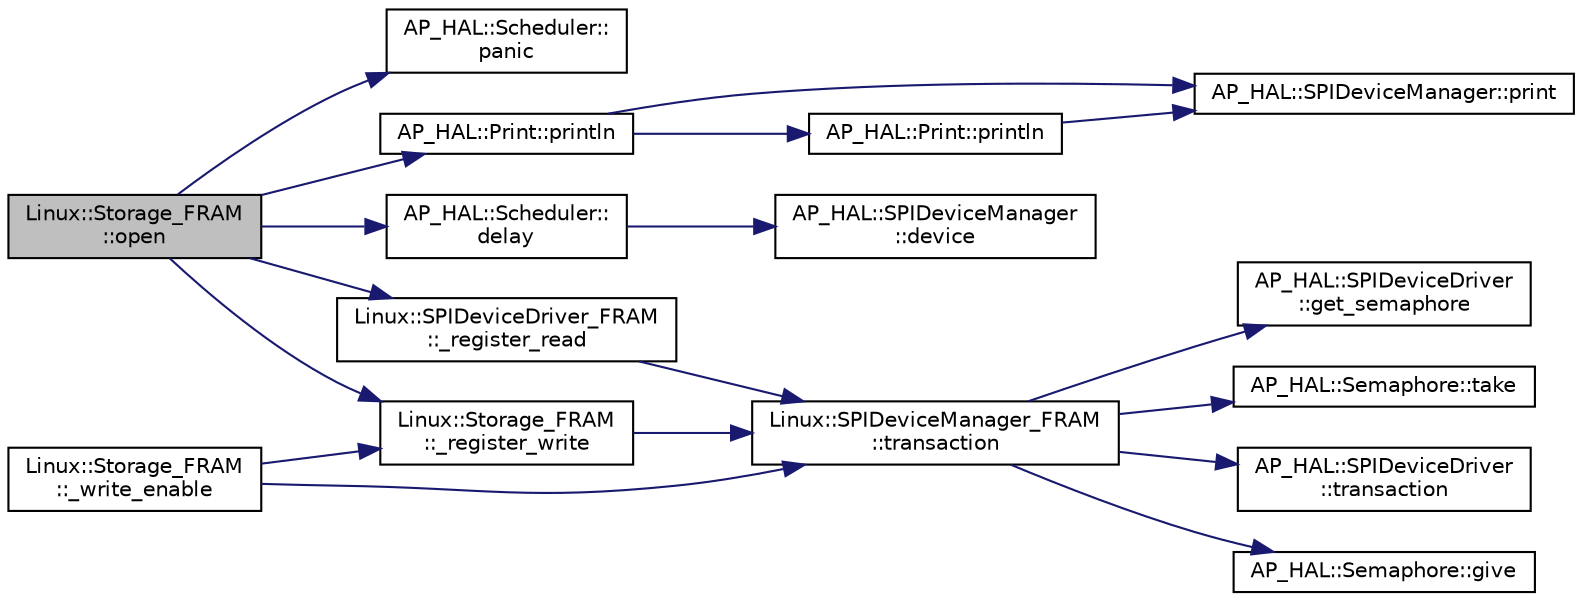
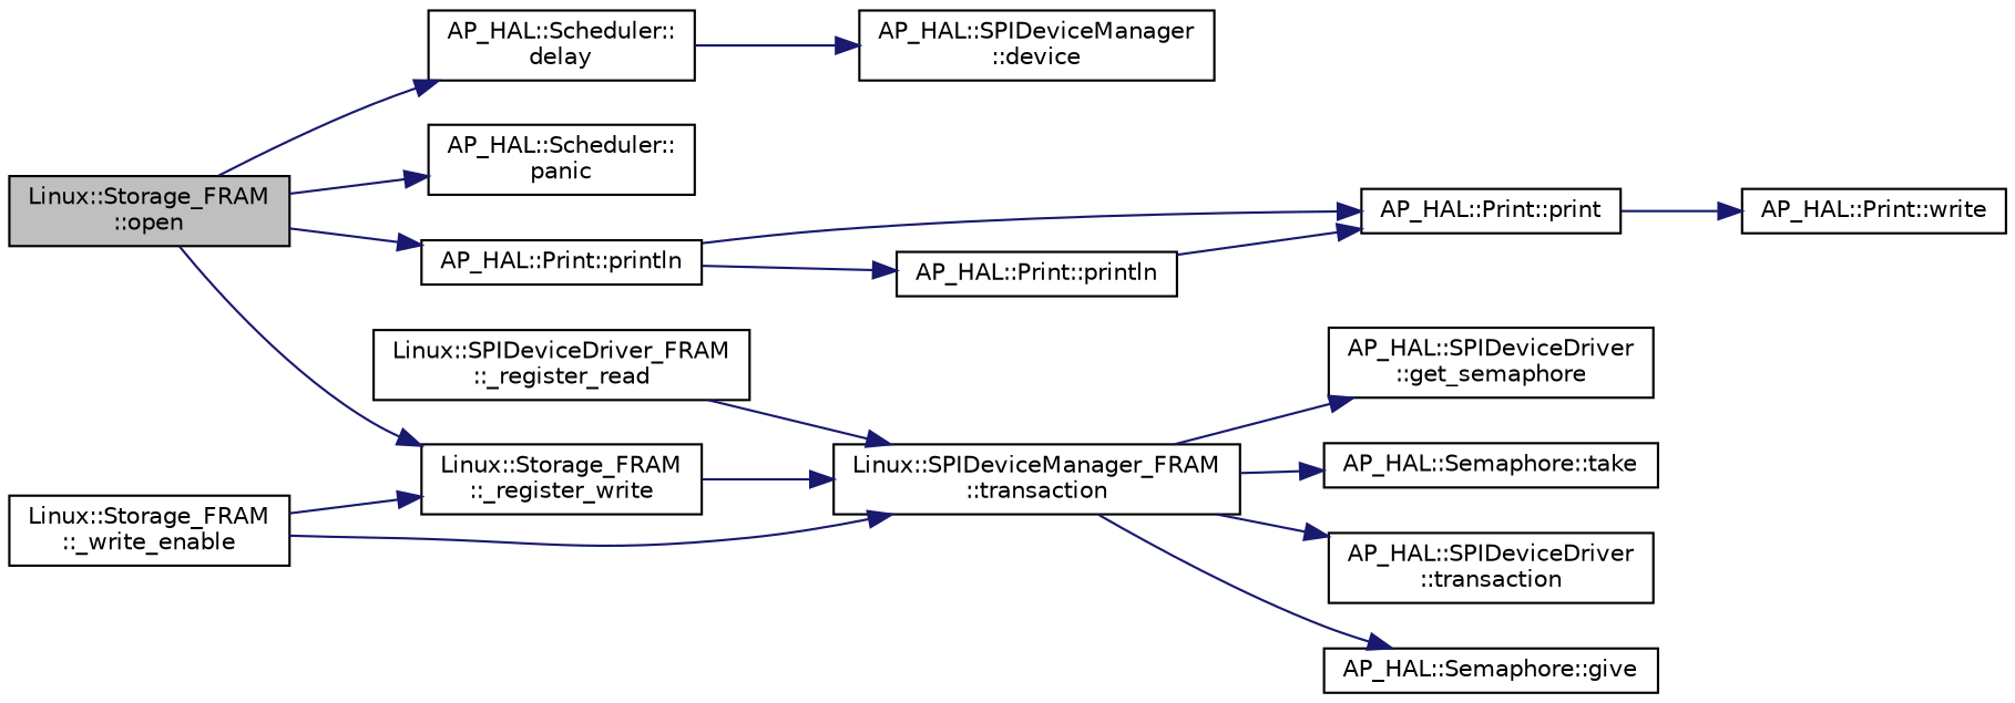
  digraph {
    rankdir=LR
    node [color=black fillcolor=white fontname=Helvetica fontsize=10 shape=record style=filled]
    edge [color=midnightblue fontname=Helvetica fontsize=10 labelfontname=Helvetica labelfontsize=10 style=solid]
    n1 [fillcolor=grey75 fontcolor=black height=0.2 label="Linux::Storage_FRAM\l::open" width=0.4]
    n2 [height=0.2 label="Linux::SPIDeviceDriver_FRAM\l::_register_read" width=0.4]
    n3 [height=0.2 label="AP_HAL::Scheduler::\ldelay" width=0.4]
    n4 [height=0.2 label="AP_HAL::Scheduler::\lpanic" width=0.4]
    n5 [height=0.2 label="Linux::Storage_FRAM\l::_register_write" width=0.4]
    n6 [height=0.2 label="AP_HAL::Print::println" width=0.4]
    n7 [height=0.2 label="AP_HAL::SPIDeviceManager\l::device" width=0.4]
    n8 [height=0.2 label="Linux::SPIDeviceManager_FRAM\l::transaction" width=0.4]
-   n9 [height=0.2 label="AP_HAL::SPIDeviceManager::print" width=0.4]
+   n9 [height=0.2 label="AP_HAL::Print::print" width=0.4]
    n10 [height=0.2 label="AP_HAL::Print::println" width=0.4]
    n11 [height=0.2 label="AP_HAL::SPIDeviceDriver\l::get_semaphore" width=0.4]
    n12 [height=0.2 label="AP_HAL::Semaphore::take" width=0.4]
    n13 [height=0.2 label="AP_HAL::SPIDeviceDriver\l::transaction" width=0.4]
    n14 [height=0.2 label="AP_HAL::Semaphore::give" width=0.4]
    n15 [height=0.2 label="Linux::Storage_FRAM\l::_write_enable" width=0.4]
-   n1 -> n2
+   n16 [height=0.2 label="AP_HAL::Print::write" width=0.4]
    n1 -> n3
    n1 -> n4
    n1 -> n5
    n1 -> n6
    n2 -> n8
    n3 -> n7
    n5 -> n8
    n6 -> n9
    n6 -> n10
    n8 -> n11
    n8 -> n12
    n8 -> n13
    n8 -> n14
+   n9 -> n16
    n10 -> n9
    n15 -> n5
    n15 -> n8
  }
